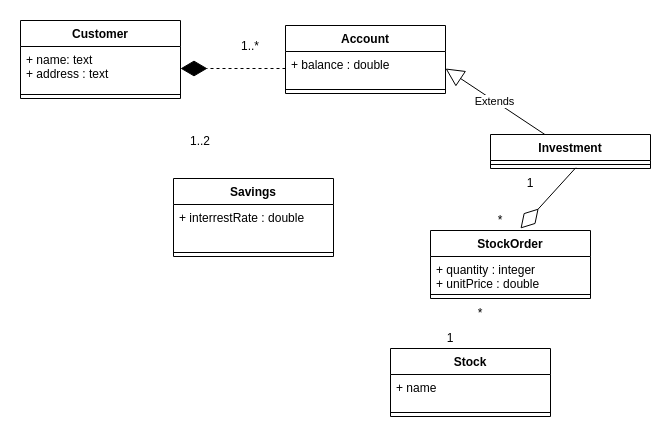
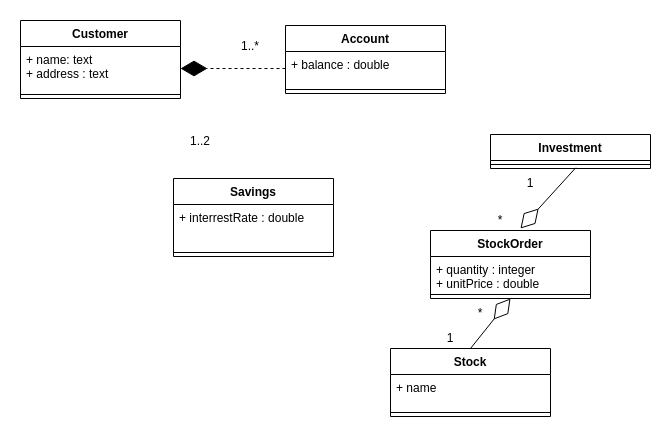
  <mxCell id="0" />
  <mxCell id="1" parent="0" />
  <mxCell id="2" value="Customer" style="swimlane;fontStyle=1;align=center;verticalAlign=top;childLayout=stackLayout;horizontal=1;startSize=26;horizontalStack=0;resizeParent=1;resizeParentMax=0;resizeLast=0;collapsible=1;marginBottom=0;" vertex="1" parent="1"><mxGeometry x="20" y="20" width="160" height="78" as="geometry" /></mxCell>
  <mxCell id="3" value="+ name: text&#10;+ address : text&#10;" style="text;strokeColor=none;fillColor=none;align=left;verticalAlign=top;spacingLeft=4;spacingRight=4;overflow=hidden;rotatable=0;points=[[0,0.5],[1,0.5]];portConstraint=eastwest;" vertex="1" parent="2"><mxGeometry y="26" width="160" height="44" as="geometry" /></mxCell>
  <mxCell id="4" value="" style="line;strokeWidth=1;fillColor=none;align=left;verticalAlign=middle;spacingTop=-1;spacingLeft=3;spacingRight=3;rotatable=0;labelPosition=right;points=[];portConstraint=eastwest;" vertex="1" parent="2"><mxGeometry y="70" width="160" height="8" as="geometry" /></mxCell>
  <mxCell id="5" value="Savings" style="swimlane;fontStyle=1;align=center;verticalAlign=top;childLayout=stackLayout;horizontal=1;startSize=26;horizontalStack=0;resizeParent=1;resizeParentMax=0;resizeLast=0;collapsible=1;marginBottom=0;" vertex="1" parent="1"><mxGeometry x="173" y="178" width="160" height="78" as="geometry" /></mxCell>
  <mxCell id="6" value="+ interrestRate : double&#10;" style="text;strokeColor=none;fillColor=none;align=left;verticalAlign=top;spacingLeft=4;spacingRight=4;overflow=hidden;rotatable=0;points=[[0,0.5],[1,0.5]];portConstraint=eastwest;" vertex="1" parent="5"><mxGeometry y="26" width="160" height="44" as="geometry" /></mxCell>
  <mxCell id="7" value="" style="line;strokeWidth=1;fillColor=none;align=left;verticalAlign=middle;spacingTop=-1;spacingLeft=3;spacingRight=3;rotatable=0;labelPosition=right;points=[];portConstraint=eastwest;" vertex="1" parent="5"><mxGeometry y="70" width="160" height="8" as="geometry" /></mxCell>
  <mxCell id="8" value="Account" style="swimlane;fontStyle=1;align=center;verticalAlign=top;childLayout=stackLayout;horizontal=1;startSize=26;horizontalStack=0;resizeParent=1;resizeParentMax=0;resizeLast=0;collapsible=1;marginBottom=0;" vertex="1" parent="1"><mxGeometry x="285" y="25" width="160" height="68" as="geometry" /></mxCell>
  <mxCell id="9" value="+ balance : double" style="text;strokeColor=none;fillColor=none;align=left;verticalAlign=top;spacingLeft=4;spacingRight=4;overflow=hidden;rotatable=0;points=[[0,0.5],[1,0.5]];portConstraint=eastwest;" vertex="1" parent="8"><mxGeometry y="26" width="160" height="34" as="geometry" /></mxCell>
  <mxCell id="10" value="" style="line;strokeWidth=1;fillColor=none;align=left;verticalAlign=middle;spacingTop=-1;spacingLeft=3;spacingRight=3;rotatable=0;labelPosition=right;points=[];portConstraint=eastwest;" vertex="1" parent="8"><mxGeometry y="60" width="160" height="8" as="geometry" /></mxCell>
  <mxCell id="11" value="Investment" style="swimlane;fontStyle=1;align=center;verticalAlign=top;childLayout=stackLayout;horizontal=1;startSize=26;horizontalStack=0;resizeParent=1;resizeParentMax=0;resizeLast=0;collapsible=1;marginBottom=0;" vertex="1" parent="1"><mxGeometry x="490" y="134" width="160" height="34" as="geometry" /></mxCell>
  <mxCell id="12" value="" style="line;strokeWidth=1;fillColor=none;align=left;verticalAlign=middle;spacingTop=-1;spacingLeft=3;spacingRight=3;rotatable=0;labelPosition=right;points=[];portConstraint=eastwest;" vertex="1" parent="11"><mxGeometry y="26" width="160" height="8" as="geometry" /></mxCell>
  <mxCell id="13" value="StockOrder" style="swimlane;fontStyle=1;align=center;verticalAlign=top;childLayout=stackLayout;horizontal=1;startSize=26;horizontalStack=0;resizeParent=1;resizeParentMax=0;resizeLast=0;collapsible=1;marginBottom=0;" vertex="1" parent="1"><mxGeometry x="430" y="230" width="160" height="68" as="geometry" /></mxCell>
  <mxCell id="14" value="+ quantity : integer&#10;+ unitPrice : double&#10;" style="text;strokeColor=none;fillColor=none;align=left;verticalAlign=top;spacingLeft=4;spacingRight=4;overflow=hidden;rotatable=0;points=[[0,0.5],[1,0.5]];portConstraint=eastwest;" vertex="1" parent="13"><mxGeometry y="26" width="160" height="34" as="geometry" /></mxCell>
  <mxCell id="15" value="" style="line;strokeWidth=1;fillColor=none;align=left;verticalAlign=middle;spacingTop=-1;spacingLeft=3;spacingRight=3;rotatable=0;labelPosition=right;points=[];portConstraint=eastwest;" vertex="1" parent="13"><mxGeometry y="60" width="160" height="8" as="geometry" /></mxCell>
  <mxCell id="16" value="Stock" style="swimlane;fontStyle=1;align=center;verticalAlign=top;childLayout=stackLayout;horizontal=1;startSize=26;horizontalStack=0;resizeParent=1;resizeParentMax=0;resizeLast=0;collapsible=1;marginBottom=0;" vertex="1" parent="1"><mxGeometry x="390" y="348" width="160" height="68" as="geometry" /></mxCell>
  <mxCell id="17" value="+ name&#10;" style="text;strokeColor=none;fillColor=none;align=left;verticalAlign=top;spacingLeft=4;spacingRight=4;overflow=hidden;rotatable=0;points=[[0,0.5],[1,0.5]];portConstraint=eastwest;" vertex="1" parent="16"><mxGeometry y="26" width="160" height="34" as="geometry" /></mxCell>
  <mxCell id="18" value="" style="line;strokeWidth=1;fillColor=none;align=left;verticalAlign=middle;spacingTop=-1;spacingLeft=3;spacingRight=3;rotatable=0;labelPosition=right;points=[];portConstraint=eastwest;" vertex="1" parent="16"><mxGeometry y="60" width="160" height="8" as="geometry" /></mxCell>
  <mxCell id="19" value="" style="endArrow=diamondThin;endFill=1;endSize=24;html=1;entryX=1;entryY=0.5;entryDx=0;entryDy=0;exitX=0;exitY=0.5;exitDx=0;exitDy=0;dashed=1;" edge="1" parent="1" source="9" target="3"><mxGeometry width="160" relative="1" as="geometry"><mxPoint x="140" y="138" as="sourcePoint" /><mxPoint x="300" y="138" as="targetPoint" /></mxGeometry></mxCell>
  <mxCell id="20" value="1..*" style="text;html=1;strokeColor=none;fillColor=none;align=center;verticalAlign=middle;whiteSpace=wrap;rounded=0;" vertex="1" parent="1"><mxGeometry x="230" y="36" width="40" height="20" as="geometry" /></mxCell>
  <mxCell id="21" value="1..2" style="text;html=1;strokeColor=none;fillColor=none;align=center;verticalAlign=middle;whiteSpace=wrap;rounded=0;" vertex="1" parent="1"><mxGeometry x="180" y="131" width="40" height="20" as="geometry" /></mxCell>
- <mxCell id="22" value="Extends" style="endArrow=block;endSize=16;endFill=0;html=1;entryX=1;entryY=0.5;entryDx=0;entryDy=0;" edge="1" parent="1" source="11" target="9"><mxGeometry width="160" relative="1" as="geometry"><mxPoint x="520" y="108" as="sourcePoint" /><mxPoint x="680" y="108" as="targetPoint" /></mxGeometry></mxCell>
  <mxCell id="23" value="" style="endArrow=diamondThin;endFill=0;endSize=24;html=1;exitX=0.533;exitY=0.91;exitDx=0;exitDy=0;exitPerimeter=0;" edge="1" parent="1" source="12"><mxGeometry width="160" relative="1" as="geometry"><mxPoint x="380" y="208" as="sourcePoint" /><mxPoint x="520" y="228" as="targetPoint" /></mxGeometry></mxCell>
+ <mxCell id="24" value="" style="endArrow=diamondThin;endFill=0;endSize=24;html=1;entryX=0.5;entryY=1;entryDx=0;entryDy=0;exitX=0.5;exitY=0;exitDx=0;exitDy=0;" edge="1" parent="1" source="16" target="13"><mxGeometry width="160" relative="1" as="geometry"><mxPoint x="320" y="318" as="sourcePoint" /><mxPoint x="480" y="318" as="targetPoint" /></mxGeometry></mxCell>
  <mxCell id="25" value="1" style="text;html=1;strokeColor=none;fillColor=none;align=center;verticalAlign=middle;whiteSpace=wrap;rounded=0;" vertex="1" parent="1"><mxGeometry x="510" y="173" width="40" height="20" as="geometry" /></mxCell>
  <mxCell id="26" value="1" style="text;html=1;strokeColor=none;fillColor=none;align=center;verticalAlign=middle;whiteSpace=wrap;rounded=0;" vertex="1" parent="1"><mxGeometry x="430" y="328" width="40" height="20" as="geometry" /></mxCell>
  <mxCell id="27" value="*" style="text;html=1;strokeColor=none;fillColor=none;align=center;verticalAlign=middle;whiteSpace=wrap;rounded=0;" vertex="1" parent="1"><mxGeometry x="480" y="210" width="40" height="20" as="geometry" /></mxCell>
  <mxCell id="28" value="*" style="text;html=1;strokeColor=none;fillColor=none;align=center;verticalAlign=middle;whiteSpace=wrap;rounded=0;" vertex="1" parent="1"><mxGeometry x="460" y="303" width="40" height="20" as="geometry" /></mxCell>
